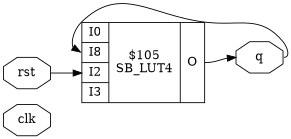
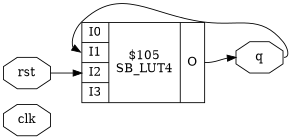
  digraph {
    rankdir=LR
    remincross=true
    node [color=black fontcolor=black shape=octagon]
    edge [color=black tailport=e]
    n1 [label=clk]
-   n2 [label="{{<p7> I0|<p8> I8|<p9> I2|<p10> I3}|$105\nSB_LUT4|{<p11> O}}" shape=record color="" fontcolor=""]
+   n2 [label="{{<p7> I0|<p8> I1|<p9> I2|<p10> I3}|$105\nSB_LUT4|{<p11> O}}" shape=record color="" fontcolor=""]
    n3 [label=q]
    n4 [label=rst]
    n2 -> n3 [headport=w tailport="p11:e"]
    n3 -> n2 [headport="p8:w"]
    n4 -> n2 [headport="p9:w"]
  }
